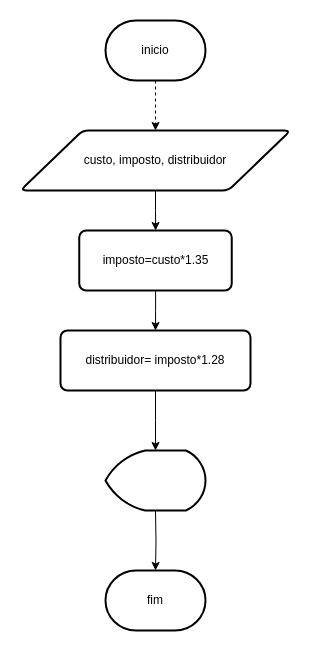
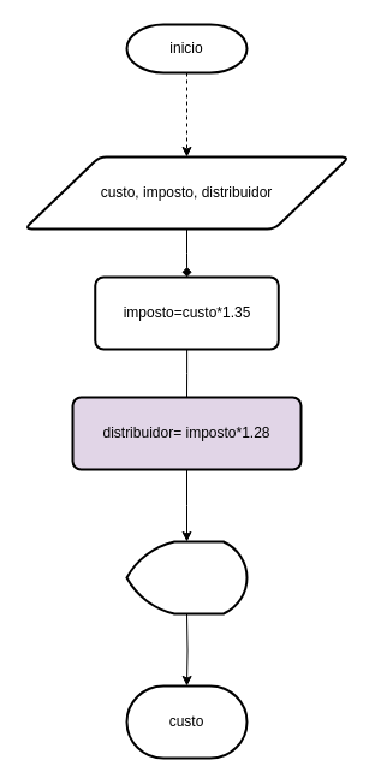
  <mxCell id="0" />
  <mxCell id="1" parent="0" />
  <mxCell id="2" value="" style="edgeStyle=orthogonalEdgeStyle;rounded=0;orthogonalLoop=1;jettySize=auto;html=1;dashed=1;" edge="1" parent="1" source="3" target="5"><mxGeometry relative="1" as="geometry" /></mxCell>
- <mxCell id="3" value="inicio" style="strokeWidth=2;html=1;shape=mxgraph.flowchart.terminator;whiteSpace=wrap;" vertex="1" parent="1"><mxGeometry x="105" y="20" width="100" height="60" as="geometry" /></mxCell>
- <mxCell id="4" value="" style="edgeStyle=orthogonalEdgeStyle;rounded=0;orthogonalLoop=1;jettySize=auto;html=1;" edge="1" parent="1" source="5" target="7"><mxGeometry relative="1" as="geometry" /></mxCell>
+ <mxCell id="3" value="inicio" style="strokeWidth=2;html=1;shape=mxgraph.flowchart.terminator;whiteSpace=wrap;" vertex="1" parent="1"><mxGeometry x="105" y="20" width="100" height="40" as="geometry" /></mxCell>
+ <mxCell id="4" value="" style="edgeStyle=orthogonalEdgeStyle;rounded=0;orthogonalLoop=1;jettySize=auto;html=1;endArrow=diamond;" edge="1" parent="1" source="5" target="7"><mxGeometry relative="1" as="geometry" /></mxCell>
  <mxCell id="5" value="custo, imposto, distribuidor" style="shape=parallelogram;html=1;strokeWidth=2;perimeter=parallelogramPerimeter;whiteSpace=wrap;rounded=1;arcSize=12;size=0.23;" vertex="1" parent="1"><mxGeometry x="20" y="130" width="270" height="60" as="geometry" /></mxCell>
- <mxCell id="6" value="" style="edgeStyle=orthogonalEdgeStyle;rounded=0;orthogonalLoop=1;jettySize=auto;html=1;" edge="1" parent="1" source="7" target="9"><mxGeometry relative="1" as="geometry" /></mxCell>
+ <mxCell id="6" value="" style="edgeStyle=orthogonalEdgeStyle;rounded=0;orthogonalLoop=1;jettySize=auto;html=1;endArrow=none;" edge="1" parent="1" source="7" target="9"><mxGeometry relative="1" as="geometry" /></mxCell>
  <mxCell id="7" value="imposto=custo*1.35" style="rounded=1;whiteSpace=wrap;html=1;absoluteArcSize=1;arcSize=14;strokeWidth=2;" vertex="1" parent="1"><mxGeometry x="78.75" y="230" width="152.5" height="60" as="geometry" /></mxCell>
  <mxCell id="8" value="" style="edgeStyle=orthogonalEdgeStyle;rounded=0;orthogonalLoop=1;jettySize=auto;html=1;" edge="1" parent="1" source="9"><mxGeometry relative="1" as="geometry"><mxPoint x="155" y="450" as="targetPoint" /></mxGeometry></mxCell>
- <mxCell id="9" value="distribuidor= imposto*1.28" style="rounded=1;whiteSpace=wrap;html=1;absoluteArcSize=1;arcSize=14;strokeWidth=2;" vertex="1" parent="1"><mxGeometry x="60" y="330" width="190" height="60" as="geometry" /></mxCell>
+ <mxCell id="9" value="distribuidor= imposto*1.28" style="rounded=1;whiteSpace=wrap;html=1;absoluteArcSize=1;arcSize=14;strokeWidth=2;fillColor=#e1d5e7;" vertex="1" parent="1"><mxGeometry x="60" y="330" width="190" height="60" as="geometry" /></mxCell>
  <mxCell id="10" value="" style="edgeStyle=orthogonalEdgeStyle;rounded=0;orthogonalLoop=1;jettySize=auto;html=1;" edge="1" parent="1" target="11"><mxGeometry relative="1" as="geometry"><mxPoint x="155" y="510" as="sourcePoint" /></mxGeometry></mxCell>
- <mxCell id="11" value="fim" style="strokeWidth=2;html=1;shape=mxgraph.flowchart.terminator;whiteSpace=wrap;" vertex="1" parent="1"><mxGeometry x="105" y="570" width="100" height="60" as="geometry" /></mxCell>
+ <mxCell id="11" value="custo" style="strokeWidth=2;html=1;shape=mxgraph.flowchart.terminator;whiteSpace=wrap;" vertex="1" parent="1"><mxGeometry x="105" y="570" width="100" height="60" as="geometry" /></mxCell>
  <mxCell id="12" value="" style="strokeWidth=2;html=1;shape=mxgraph.flowchart.display;whiteSpace=wrap;" vertex="1" parent="1"><mxGeometry x="105" y="450" width="100" height="60" as="geometry" /></mxCell>
